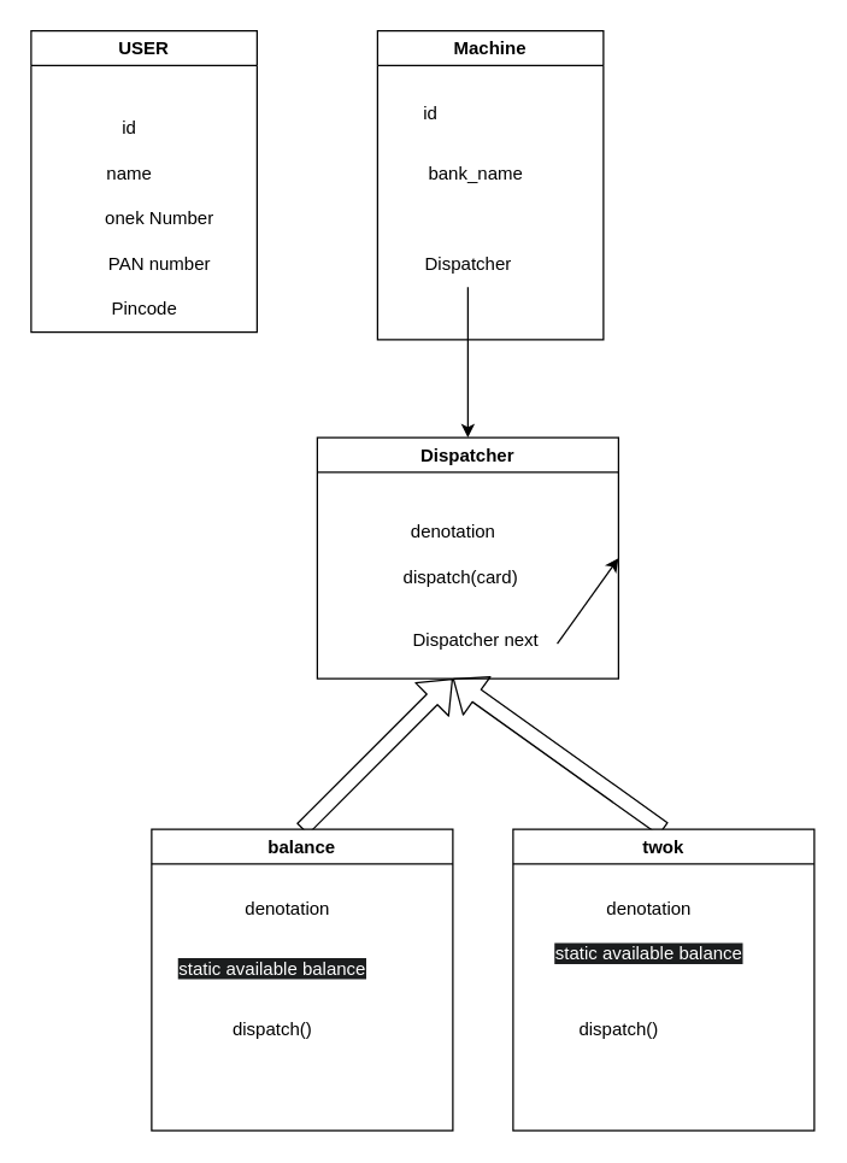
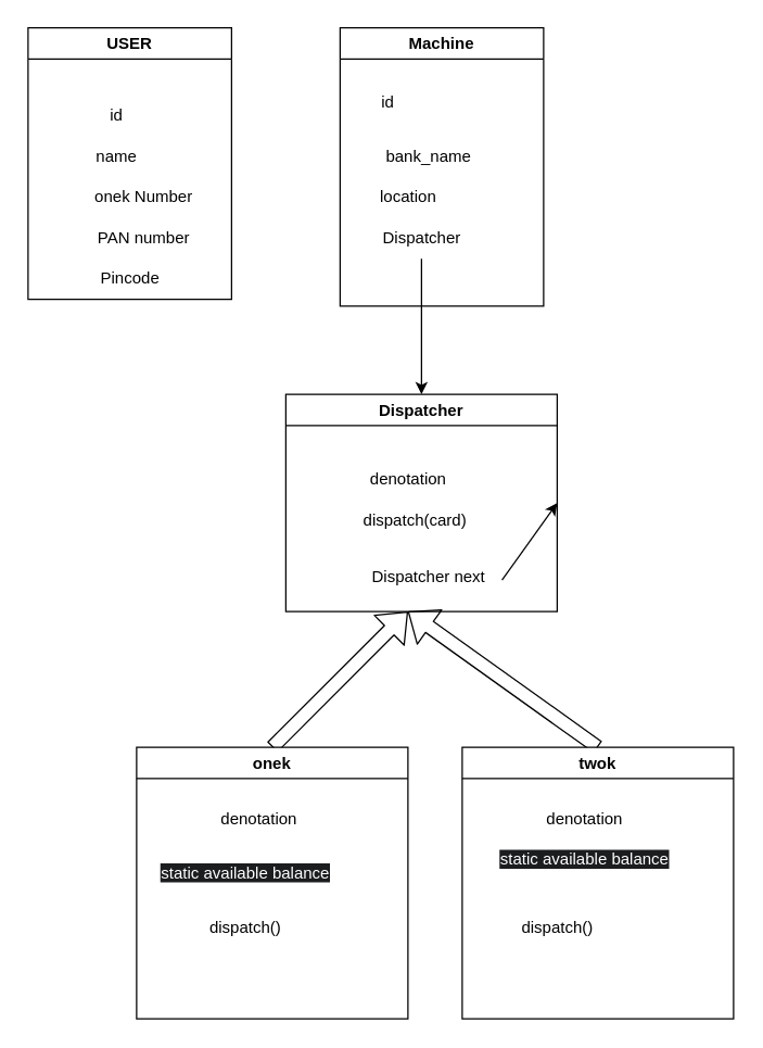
  <mxCell id="0" />
  <mxCell id="1" parent="0" />
  <mxCell id="2" value="USER" style="swimlane;whiteSpace=wrap;html=1;" vertex="1" parent="1"><mxGeometry x="20" y="20" width="150" height="200" as="geometry" /></mxCell>
  <mxCell id="3" value="id" style="text;html=1;align=center;verticalAlign=middle;resizable=0;points=[];autosize=1;strokeColor=none;fillColor=none;" vertex="1" parent="2"><mxGeometry x="50" y="50" width="30" height="30" as="geometry" /></mxCell>
  <mxCell id="4" value="name" style="text;html=1;align=center;verticalAlign=middle;resizable=0;points=[];autosize=1;strokeColor=none;fillColor=none;" vertex="1" parent="2"><mxGeometry x="40" y="80" width="50" height="30" as="geometry" /></mxCell>
  <mxCell id="5" value="onek Number" style="text;html=1;align=center;verticalAlign=middle;resizable=0;points=[];autosize=1;strokeColor=none;fillColor=none;" vertex="1" parent="2"><mxGeometry x="40" y="110" width="90" height="30" as="geometry" /></mxCell>
  <mxCell id="6" value="PAN number" style="text;html=1;align=center;verticalAlign=middle;resizable=0;points=[];autosize=1;strokeColor=none;fillColor=none;" vertex="1" parent="2"><mxGeometry x="40" y="140" width="90" height="30" as="geometry" /></mxCell>
  <mxCell id="7" value="Pincode" style="text;html=1;align=center;verticalAlign=middle;resizable=0;points=[];autosize=1;strokeColor=none;fillColor=none;" vertex="1" parent="2"><mxGeometry x="40" y="170" width="70" height="30" as="geometry" /></mxCell>
  <mxCell id="8" value="Machine" style="swimlane;whiteSpace=wrap;html=1;" vertex="1" parent="1"><mxGeometry x="250" y="20" width="150" height="205" as="geometry" /></mxCell>
  <mxCell id="9" value="id" style="text;html=1;align=center;verticalAlign=middle;resizable=0;points=[];autosize=1;strokeColor=none;fillColor=none;" vertex="1" parent="8"><mxGeometry x="20" y="40" width="30" height="30" as="geometry" /></mxCell>
  <mxCell id="10" value="bank_name" style="text;html=1;align=center;verticalAlign=middle;resizable=0;points=[];autosize=1;strokeColor=none;fillColor=none;" vertex="1" parent="8"><mxGeometry x="20" y="80" width="90" height="30" as="geometry" /></mxCell>
+ <mxCell id="11" value="location" style="text;html=1;align=center;verticalAlign=middle;resizable=0;points=[];autosize=1;strokeColor=none;fillColor=none;" vertex="1" parent="8"><mxGeometry x="20" y="110" width="60" height="30" as="geometry" /></mxCell>
  <mxCell id="12" value="Dispatcher" style="text;html=1;align=center;verticalAlign=middle;resizable=0;points=[];autosize=1;strokeColor=none;fillColor=none;" vertex="1" parent="8"><mxGeometry x="20" y="140" width="80" height="30" as="geometry" /></mxCell>
  <mxCell id="13" value="Dispatcher" style="swimlane;whiteSpace=wrap;html=1;" vertex="1" parent="1"><mxGeometry x="210" y="290" width="200" height="160" as="geometry" /></mxCell>
  <mxCell id="14" value="dispatch(card)" style="text;html=1;align=center;verticalAlign=middle;resizable=0;points=[];autosize=1;strokeColor=none;fillColor=none;" vertex="1" parent="13"><mxGeometry x="45" y="78" width="100" height="30" as="geometry" /></mxCell>
  <mxCell id="15" style="edgeStyle=none;html=1;entryX=1;entryY=0.5;entryDx=0;entryDy=0;exitX=0.994;exitY=0.563;exitDx=0;exitDy=0;exitPerimeter=0;" edge="1" parent="13" source="16" target="13"><mxGeometry relative="1" as="geometry"><mxPoint x="250" y="130" as="sourcePoint" /></mxGeometry></mxCell>
  <mxCell id="16" value="Dispatcher next" style="text;html=1;align=center;verticalAlign=middle;resizable=0;points=[];autosize=1;strokeColor=none;fillColor=none;" vertex="1" parent="13"><mxGeometry x="50" y="120" width="110" height="30" as="geometry" /></mxCell>
  <mxCell id="17" value="denotation" style="text;html=1;align=center;verticalAlign=middle;resizable=0;points=[];autosize=1;strokeColor=none;fillColor=none;" vertex="1" parent="1"><mxGeometry x="260" y="338" width="80" height="30" as="geometry" /></mxCell>
  <mxCell id="18" style="edgeStyle=none;html=1;entryX=0.5;entryY=0;entryDx=0;entryDy=0;" edge="1" parent="1" source="12" target="13"><mxGeometry relative="1" as="geometry" /></mxCell>
  <mxCell id="19" value="" style="shape=flexArrow;endArrow=classic;html=1;exitX=0.5;exitY=0;exitDx=0;exitDy=0;" edge="1" parent="1" source="21"><mxGeometry width="50" height="50" relative="1" as="geometry"><mxPoint x="220" y="540" as="sourcePoint" /><mxPoint x="300" y="450" as="targetPoint" /></mxGeometry></mxCell>
  <mxCell id="20" value="" style="shape=flexArrow;endArrow=classic;html=1;exitX=0.5;exitY=0;exitDx=0;exitDy=0;" edge="1" parent="1" source="22"><mxGeometry width="50" height="50" relative="1" as="geometry"><mxPoint x="390" y="540" as="sourcePoint" /><mxPoint x="300" y="450" as="targetPoint" /></mxGeometry></mxCell>
- <mxCell id="21" value="balance" style="swimlane;whiteSpace=wrap;html=1;" vertex="1" parent="1"><mxGeometry x="100" y="550" width="200" height="200" as="geometry" /></mxCell>
+ <mxCell id="21" value="onek" style="swimlane;whiteSpace=wrap;html=1;" vertex="1" parent="1"><mxGeometry x="100" y="550" width="200" height="200" as="geometry" /></mxCell>
  <mxCell id="22" value="twok" style="swimlane;whiteSpace=wrap;html=1;" vertex="1" parent="1"><mxGeometry x="340" y="550" width="200" height="200" as="geometry" /></mxCell>
  <mxCell id="23" value="denotation" style="text;html=1;align=center;verticalAlign=middle;resizable=0;points=[];autosize=1;strokeColor=none;fillColor=none;" vertex="1" parent="1"><mxGeometry x="150" y="588" width="80" height="30" as="geometry" /></mxCell>
  <mxCell id="24" value="denotation" style="text;html=1;align=center;verticalAlign=middle;resizable=0;points=[];autosize=1;strokeColor=none;fillColor=none;" vertex="1" parent="1"><mxGeometry x="390" y="588" width="80" height="30" as="geometry" /></mxCell>
  <mxCell id="25" value="&lt;meta charset=&quot;utf-8&quot;&gt;&lt;span style=&quot;color: rgb(255, 255, 255); font-family: Helvetica; font-size: 12px; font-style: normal; font-variant-ligatures: normal; font-variant-caps: normal; font-weight: 400; letter-spacing: normal; orphans: 2; text-align: center; text-indent: 0px; text-transform: none; widows: 2; word-spacing: 0px; -webkit-text-stroke-width: 0px; white-space: nowrap; background-color: rgb(27, 29, 30); text-decoration-thickness: initial; text-decoration-style: initial; text-decoration-color: initial; display: inline !important; float: none;&quot;&gt;static available balance&lt;/span&gt;" style="text;html=1;align=center;verticalAlign=middle;resizable=0;points=[];autosize=1;strokeColor=none;fillColor=none;" vertex="1" parent="1"><mxGeometry x="105" y="628" width="150" height="30" as="geometry" /></mxCell>
  <mxCell id="26" value="&lt;meta charset=&quot;utf-8&quot;&gt;&lt;span style=&quot;color: rgb(255, 255, 255); font-family: Helvetica; font-size: 12px; font-style: normal; font-variant-ligatures: normal; font-variant-caps: normal; font-weight: 400; letter-spacing: normal; orphans: 2; text-align: center; text-indent: 0px; text-transform: none; widows: 2; word-spacing: 0px; -webkit-text-stroke-width: 0px; white-space: nowrap; background-color: rgb(27, 29, 30); text-decoration-thickness: initial; text-decoration-style: initial; text-decoration-color: initial; display: inline !important; float: none;&quot;&gt;static available balance&lt;/span&gt;" style="text;html=1;align=center;verticalAlign=middle;resizable=0;points=[];autosize=1;strokeColor=none;fillColor=none;" vertex="1" parent="1"><mxGeometry x="355" y="618" width="150" height="30" as="geometry" /></mxCell>
  <mxCell id="27" value="dispatch()" style="text;html=1;align=center;verticalAlign=middle;resizable=0;points=[];autosize=1;strokeColor=none;fillColor=none;" vertex="1" parent="1"><mxGeometry x="140" y="668" width="80" height="30" as="geometry" /></mxCell>
  <mxCell id="28" value="dispatch()" style="text;html=1;align=center;verticalAlign=middle;resizable=0;points=[];autosize=1;strokeColor=none;fillColor=none;" vertex="1" parent="1"><mxGeometry x="370" y="668" width="80" height="30" as="geometry" /></mxCell>
